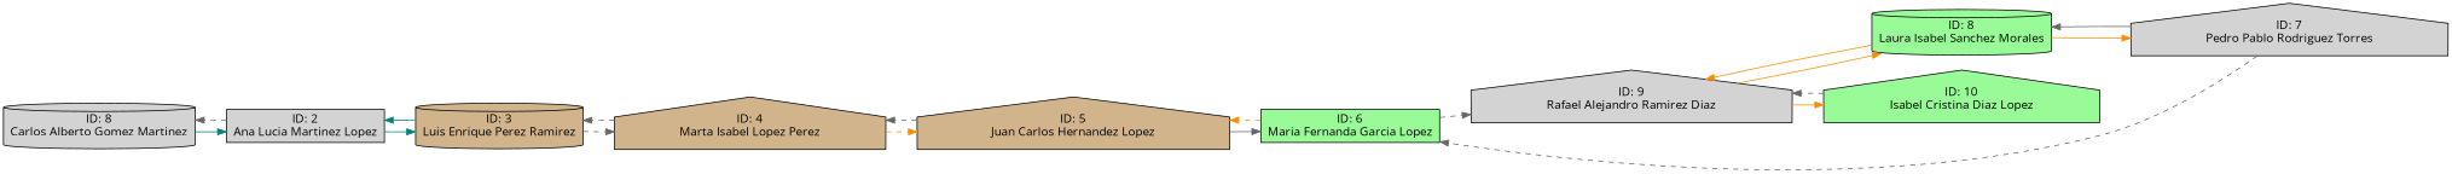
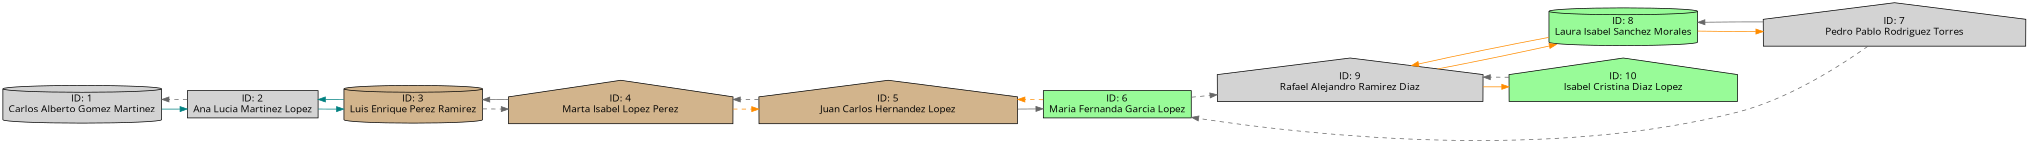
  digraph {
    fontname="Open Sans"
    rankdir=LR
    node [fillcolor=lightgrey fontname="Open Sans" shape=house style=filled]
    edge [color=gray40 fontname="Open Sans" style=solid]
-   n1 [label="ID: 8\nCarlos Alberto Gomez Martinez" shape=cylinder]
+   n1 [label="ID: 1\nCarlos Alberto Gomez Martinez" shape=cylinder]
    n2 [label="ID: 2\nAna Lucia Martinez Lopez" shape=box]
    n3 [fillcolor=tan label="ID: 3\nLuis Enrique Perez Ramirez" shape=cylinder]
    n4 [fillcolor=tan label="ID: 4\nMarta Isabel Lopez Perez"]
    n5 [fillcolor=tan label="ID: 5\nJuan Carlos Hernandez Lopez"]
    n6 [fillcolor=palegreen label="ID: 6\nMaria Fernanda Garcia Lopez" shape=box]
    n7 [label="ID: 9\nRafael Alejandro Ramirez Diaz"]
    n8 [label="ID: 7\nPedro Pablo Rodriguez Torres"]
    n9 [fillcolor=palegreen label="ID: 8\nLaura Isabel Sanchez Morales" shape=cylinder]
    n10 [fillcolor=palegreen label="ID: 10\nIsabel Cristina Diaz Lopez"]
    n1 -> n2 [color=teal]
    n2 -> n1 [style=dashed]
    n2 -> n3 [color=teal]
    n3 -> n2 [color=teal]
    n3 -> n4 [style=dashed]
-   n4 -> n3 [style=dashed]
+   n4 -> n3
    n4 -> n5 [color=darkorange style=dashed]
    n5 -> n4 [style=dashed]
    n5 -> n6
    n6 -> n5 [color=darkorange style=dashed]
    n6 -> n7 [style=dashed]
    n7 -> n9 [color=darkorange]
    n7 -> n10 [color=darkorange]
    n8 -> n6 [style=dashed]
    n8 -> n9
    n9 -> n7 [color=darkorange]
    n9 -> n8 [color=darkorange]
    n10 -> n7 [style=dashed]
  }
